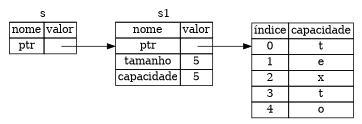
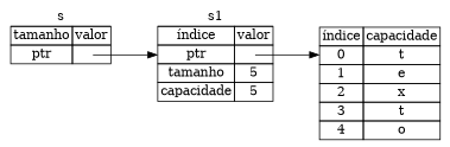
  digraph {
    rankdir=LR
    node [shape=plaintext]
    edge [tailclip=false]
-   n1 [label=<<TABLE BORDER="0" CELLBORDER="1" CELLSPACING="0">         <TR><TD COLSPAN="2" SIDES="B">s</TD></TR>         <TR><TD>nome</TD><TD>valor</TD></TR>         <TR><TD>ptr</TD><TD PORT="borrower"></TD></TR>     </TABLE>>]
-   n2 [label=<<TABLE BORDER="0" CELLBORDER="1" CELLSPACING="0">         <TR><TD COLSPAN="2" SIDES="B">s1</TD></TR>         <TR><TD>nome</TD><TD>valor</TD></TR>         <TR><TD PORT="borrowee">ptr</TD><TD PORT="pointer"></TD></TR>         <TR><TD>tamanho</TD><TD>5</TD></TR>         <TR><TD>capacidade</TD><TD>5</TD></TR>     </TABLE>>]
+   n1 [label=<<TABLE BORDER="0" CELLBORDER="1" CELLSPACING="0">         <TR><TD COLSPAN="2" SIDES="B">s</TD></TR>         <TR><TD>tamanho</TD><TD>valor</TD></TR>         <TR><TD>ptr</TD><TD PORT="borrower"></TD></TR>     </TABLE>>]
+   n2 [label=<<TABLE BORDER="0" CELLBORDER="1" CELLSPACING="0">         <TR><TD COLSPAN="2" SIDES="B">s1</TD></TR>         <TR><TD>índice</TD><TD>valor</TD></TR>         <TR><TD PORT="borrowee">ptr</TD><TD PORT="pointer"></TD></TR>         <TR><TD>tamanho</TD><TD>5</TD></TR>         <TR><TD>capacidade</TD><TD>5</TD></TR>     </TABLE>>]
    n3 [label=<<TABLE BORDER="0" CELLBORDER="1" CELLSPACING="0">         <TR><TD>índice</TD><TD>capacidade</TD></TR>         <TR><TD PORT="pointee">0</TD><TD>t</TD></TR>         <TR><TD>1</TD><TD>e</TD></TR>         <TR><TD>2</TD><TD>x</TD></TR>         <TR><TD>3</TD><TD>t</TD></TR>         <TR><TD>4</TD><TD>o</TD></TR>     </TABLE>>]
    n1 -> n2 [headport=borrowee tailport="borrower:c"]
    n2 -> n3 [headport=pointee tailport="pointer:c"]
  }
